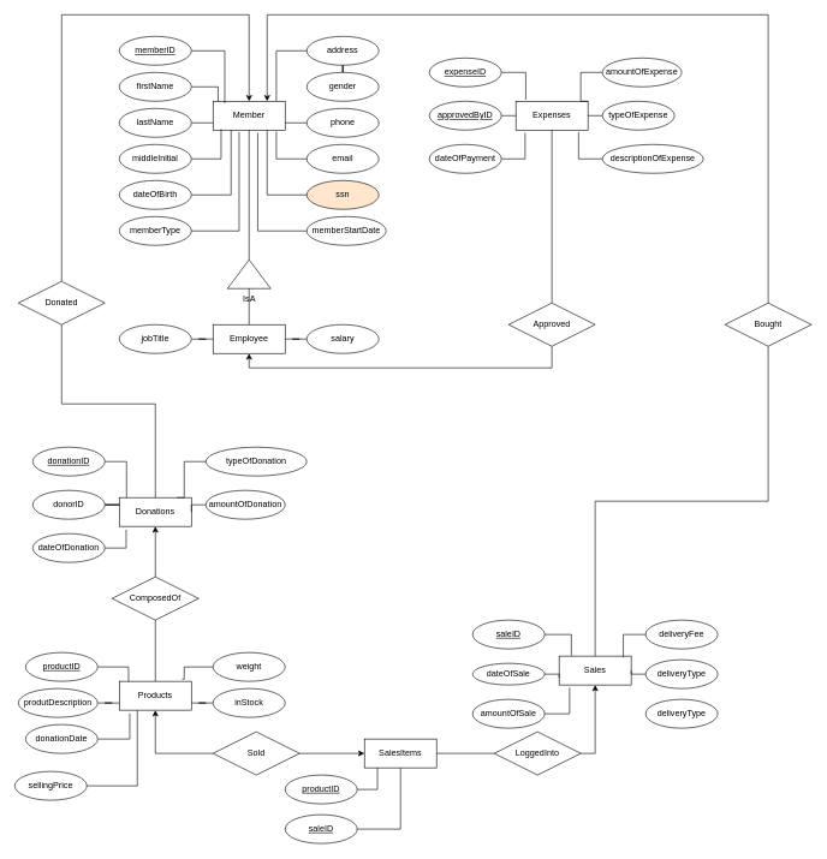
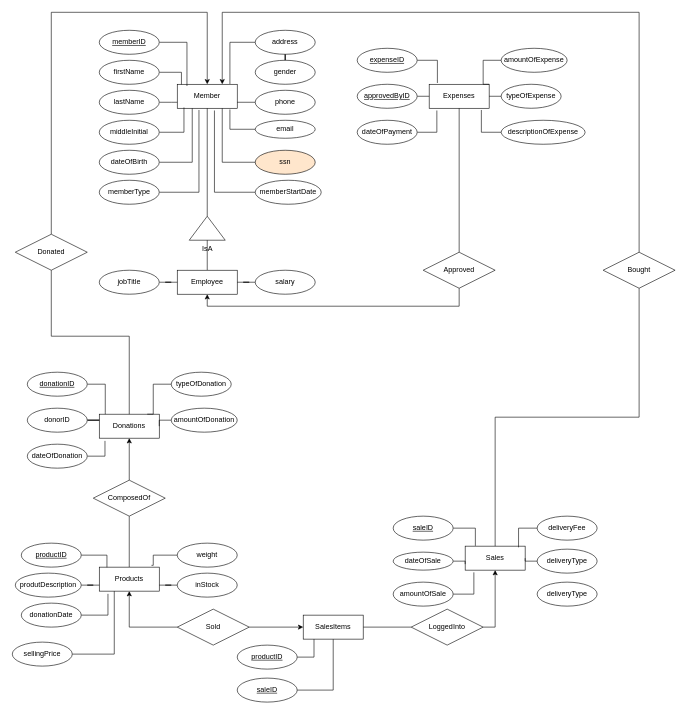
  <mxCell id="0" />
  <mxCell id="1" parent="0" />
  <mxCell id="2" style="edgeStyle=orthogonalEdgeStyle;rounded=0;orthogonalLoop=1;jettySize=auto;html=1;entryX=0.5;entryY=0;entryDx=0;entryDy=0;endArrow=none;endFill=0;startArrow=classic;startFill=1;" edge="1" parent="1" source="3" target="90"><mxGeometry relative="1" as="geometry"><Array as="points"><mxPoint x="345" y="20" /><mxPoint x="85" y="20" /></Array></mxGeometry></mxCell>
  <mxCell id="3" value="Member" style="whiteSpace=wrap;html=1;align=center;" vertex="1" parent="1"><mxGeometry x="295" y="140" width="100" height="40" as="geometry" /></mxCell>
  <mxCell id="4" style="edgeStyle=orthogonalEdgeStyle;rounded=0;orthogonalLoop=1;jettySize=auto;html=1;entryX=0.62;entryY=1.092;entryDx=0;entryDy=0;entryPerimeter=0;endArrow=none;endFill=0;" edge="1" parent="1" source="5" target="3"><mxGeometry relative="1" as="geometry" /></mxCell>
  <mxCell id="5" value="memberStartDate" style="ellipse;whiteSpace=wrap;html=1;align=center;" vertex="1" parent="1"><mxGeometry x="425" y="300" width="110" height="40" as="geometry" /></mxCell>
  <mxCell id="6" style="edgeStyle=orthogonalEdgeStyle;rounded=0;orthogonalLoop=1;jettySize=auto;html=1;entryX=0.75;entryY=1;entryDx=0;entryDy=0;endArrow=none;endFill=0;" edge="1" parent="1" source="7" target="3"><mxGeometry relative="1" as="geometry" /></mxCell>
  <mxCell id="7" value="ssn" style="ellipse;whiteSpace=wrap;html=1;align=center;fillColor=#ffe6cc;" vertex="1" parent="1"><mxGeometry x="425" y="250" width="100" height="40" as="geometry" /></mxCell>
  <mxCell id="8" style="edgeStyle=orthogonalEdgeStyle;rounded=0;orthogonalLoop=1;jettySize=auto;html=1;entryX=0.878;entryY=1.05;entryDx=0;entryDy=0;entryPerimeter=0;endArrow=none;endFill=0;" edge="1" parent="1" source="9" target="3"><mxGeometry relative="1" as="geometry" /></mxCell>
- <mxCell id="9" value="email" style="ellipse;whiteSpace=wrap;html=1;align=center;" vertex="1" parent="1"><mxGeometry x="425" y="200" width="100" height="40" as="geometry" /></mxCell>
+ <mxCell id="9" value="email" style="ellipse;whiteSpace=wrap;html=1;align=center;" vertex="1" parent="1"><mxGeometry x="425" y="200" width="100" height="30" as="geometry" /></mxCell>
  <mxCell id="10" style="edgeStyle=orthogonalEdgeStyle;rounded=0;orthogonalLoop=1;jettySize=auto;html=1;endArrow=none;endFill=0;" edge="1" parent="1" source="11"><mxGeometry relative="1" as="geometry"><mxPoint x="395" y="170" as="targetPoint" /><Array as="points"><mxPoint x="395" y="170" /></Array></mxGeometry></mxCell>
  <mxCell id="11" value="phone" style="ellipse;whiteSpace=wrap;html=1;align=center;" vertex="1" parent="1"><mxGeometry x="425" y="150" width="100" height="40" as="geometry" /></mxCell>
  <mxCell id="12" style="edgeStyle=orthogonalEdgeStyle;rounded=0;orthogonalLoop=1;jettySize=auto;html=1;endArrow=none;endFill=0;" edge="1" parent="1" source="13" target="15"><mxGeometry relative="1" as="geometry" /></mxCell>
  <mxCell id="13" value="gender" style="ellipse;whiteSpace=wrap;html=1;align=center;" vertex="1" parent="1"><mxGeometry x="425" y="100" width="100" height="40" as="geometry" /></mxCell>
  <mxCell id="14" style="edgeStyle=orthogonalEdgeStyle;rounded=0;orthogonalLoop=1;jettySize=auto;html=1;entryX=0.878;entryY=-0.012;entryDx=0;entryDy=0;entryPerimeter=0;endArrow=none;endFill=0;" edge="1" parent="1" source="15" target="3"><mxGeometry relative="1" as="geometry" /></mxCell>
  <mxCell id="15" value="address" style="ellipse;whiteSpace=wrap;html=1;align=center;" vertex="1" parent="1"><mxGeometry x="425" y="50" width="100" height="40" as="geometry" /></mxCell>
  <mxCell id="16" style="edgeStyle=orthogonalEdgeStyle;rounded=0;orthogonalLoop=1;jettySize=auto;html=1;entryX=0.25;entryY=1;entryDx=0;entryDy=0;endArrow=none;endFill=0;" edge="1" parent="1" source="17" target="3"><mxGeometry relative="1" as="geometry" /></mxCell>
  <mxCell id="17" value="dateOfBirth" style="ellipse;whiteSpace=wrap;html=1;align=center;" vertex="1" parent="1"><mxGeometry x="165" y="250" width="100" height="40" as="geometry" /></mxCell>
  <mxCell id="18" style="edgeStyle=orthogonalEdgeStyle;rounded=0;orthogonalLoop=1;jettySize=auto;html=1;entryX=0.112;entryY=0.967;entryDx=0;entryDy=0;entryPerimeter=0;endArrow=none;endFill=0;" edge="1" parent="1" source="19" target="3"><mxGeometry relative="1" as="geometry" /></mxCell>
  <mxCell id="19" value="middleInitial" style="ellipse;whiteSpace=wrap;html=1;align=center;" vertex="1" parent="1"><mxGeometry x="165" y="200" width="100" height="40" as="geometry" /></mxCell>
  <mxCell id="20" style="edgeStyle=orthogonalEdgeStyle;rounded=0;orthogonalLoop=1;jettySize=auto;html=1;endArrow=none;endFill=0;" edge="1" parent="1" source="21"><mxGeometry relative="1" as="geometry"><mxPoint x="295" y="170" as="targetPoint" /></mxGeometry></mxCell>
  <mxCell id="21" value="lastName" style="ellipse;whiteSpace=wrap;html=1;align=center;" vertex="1" parent="1"><mxGeometry x="165" y="150" width="100" height="40" as="geometry" /></mxCell>
  <mxCell id="22" style="edgeStyle=orthogonalEdgeStyle;rounded=0;orthogonalLoop=1;jettySize=auto;html=1;entryX=0.07;entryY=0.008;entryDx=0;entryDy=0;entryPerimeter=0;endArrow=none;endFill=0;" edge="1" parent="1" source="23" target="3"><mxGeometry relative="1" as="geometry" /></mxCell>
  <mxCell id="23" value="firstName" style="ellipse;whiteSpace=wrap;html=1;align=center;" vertex="1" parent="1"><mxGeometry x="165" y="100" width="100" height="40" as="geometry" /></mxCell>
  <mxCell id="24" style="edgeStyle=orthogonalEdgeStyle;rounded=0;orthogonalLoop=1;jettySize=auto;html=1;entryX=0.162;entryY=0.071;entryDx=0;entryDy=0;entryPerimeter=0;endArrow=none;endFill=0;" edge="1" parent="1" source="25" target="3"><mxGeometry relative="1" as="geometry" /></mxCell>
  <mxCell id="25" value="&lt;u&gt;memberID&lt;/u&gt;" style="ellipse;whiteSpace=wrap;html=1;align=center;" vertex="1" parent="1"><mxGeometry x="165" y="50" width="100" height="40" as="geometry" /></mxCell>
  <mxCell id="26" style="edgeStyle=orthogonalEdgeStyle;rounded=0;orthogonalLoop=1;jettySize=auto;html=1;entryX=0.362;entryY=1.071;entryDx=0;entryDy=0;entryPerimeter=0;endArrow=none;endFill=0;" edge="1" parent="1" source="27" target="3"><mxGeometry relative="1" as="geometry" /></mxCell>
  <mxCell id="27" value="memberType" style="ellipse;whiteSpace=wrap;html=1;align=center;" vertex="1" parent="1"><mxGeometry x="165" y="300" width="100" height="40" as="geometry" /></mxCell>
  <mxCell id="28" style="edgeStyle=orthogonalEdgeStyle;rounded=0;orthogonalLoop=1;jettySize=auto;html=1;entryX=0;entryY=0.5;entryDx=0;entryDy=0;endArrow=none;endFill=0;startArrow=classic;startFill=1;" edge="1" parent="1" source="30" target="88"><mxGeometry relative="1" as="geometry"><Array as="points"><mxPoint x="215" y="1045" /></Array></mxGeometry></mxCell>
  <mxCell id="29" style="edgeStyle=orthogonalEdgeStyle;rounded=0;orthogonalLoop=1;jettySize=auto;html=1;entryX=0.5;entryY=1;entryDx=0;entryDy=0;endArrow=none;endFill=0;" edge="1" parent="1" source="30" target="94"><mxGeometry relative="1" as="geometry" /></mxCell>
  <mxCell id="30" value="Products" style="whiteSpace=wrap;html=1;align=center;" vertex="1" parent="1"><mxGeometry x="165" y="945" width="100" height="40" as="geometry" /></mxCell>
  <mxCell id="31" style="edgeStyle=orthogonalEdgeStyle;rounded=0;orthogonalLoop=1;jettySize=auto;html=1;entryX=1;entryY=0.75;entryDx=0;entryDy=0;endArrow=none;endFill=0;" edge="1" parent="1" source="32" target="30"><mxGeometry relative="1" as="geometry" /></mxCell>
  <mxCell id="32" value="inStock" style="ellipse;whiteSpace=wrap;html=1;align=center;" vertex="1" parent="1"><mxGeometry x="295" y="955" width="100" height="40" as="geometry" /></mxCell>
  <mxCell id="33" style="edgeStyle=orthogonalEdgeStyle;rounded=0;orthogonalLoop=1;jettySize=auto;html=1;entryX=0.128;entryY=0.008;entryDx=0;entryDy=0;entryPerimeter=0;endArrow=none;endFill=0;" edge="1" parent="1" source="34" target="30"><mxGeometry relative="1" as="geometry" /></mxCell>
  <mxCell id="34" value="&lt;u&gt;productID&lt;/u&gt;" style="ellipse;whiteSpace=wrap;html=1;align=center;" vertex="1" parent="1"><mxGeometry x="35" y="905" width="100" height="40" as="geometry" /></mxCell>
  <mxCell id="35" style="edgeStyle=orthogonalEdgeStyle;rounded=0;orthogonalLoop=1;jettySize=auto;html=1;entryX=0.17;entryY=-0.012;entryDx=0;entryDy=0;entryPerimeter=0;endArrow=none;endFill=0;" edge="1" parent="1" source="36" target="45"><mxGeometry relative="1" as="geometry" /></mxCell>
  <mxCell id="36" value="&lt;u&gt;saleID&lt;/u&gt;" style="ellipse;whiteSpace=wrap;html=1;align=center;" vertex="1" parent="1"><mxGeometry x="655" y="860" width="100" height="40" as="geometry" /></mxCell>
  <mxCell id="37" style="edgeStyle=orthogonalEdgeStyle;rounded=0;orthogonalLoop=1;jettySize=auto;html=1;entryX=0.87;entryY=-0.075;entryDx=0;entryDy=0;entryPerimeter=0;endArrow=none;endFill=0;" edge="1" parent="1" source="38" target="30"><mxGeometry relative="1" as="geometry"><Array as="points"><mxPoint x="255" y="925" /><mxPoint x="255" y="942" /></Array></mxGeometry></mxCell>
  <mxCell id="38" value="weight" style="ellipse;whiteSpace=wrap;html=1;align=center;" vertex="1" parent="1"><mxGeometry x="295" y="905" width="100" height="40" as="geometry" /></mxCell>
  <mxCell id="39" style="edgeStyle=orthogonalEdgeStyle;rounded=0;orthogonalLoop=1;jettySize=auto;html=1;entryX=0.25;entryY=1;entryDx=0;entryDy=0;endArrow=none;endFill=0;" edge="1" parent="1" source="40" target="30"><mxGeometry relative="1" as="geometry" /></mxCell>
  <mxCell id="40" value="sellingPrice" style="ellipse;whiteSpace=wrap;html=1;align=center;" vertex="1" parent="1"><mxGeometry x="20" y="1070" width="100" height="40" as="geometry" /></mxCell>
  <mxCell id="41" style="edgeStyle=orthogonalEdgeStyle;rounded=0;orthogonalLoop=1;jettySize=auto;html=1;entryX=0.145;entryY=1.113;entryDx=0;entryDy=0;entryPerimeter=0;endArrow=none;endFill=0;" edge="1" parent="1" source="42" target="30"><mxGeometry relative="1" as="geometry" /></mxCell>
  <mxCell id="42" value="donationDate" style="ellipse;whiteSpace=wrap;html=1;align=center;" vertex="1" parent="1"><mxGeometry x="35" y="1005" width="100" height="40" as="geometry" /></mxCell>
  <mxCell id="43" style="edgeStyle=orthogonalEdgeStyle;rounded=0;orthogonalLoop=1;jettySize=auto;html=1;entryX=0;entryY=0.75;entryDx=0;entryDy=0;endArrow=none;endFill=0;" edge="1" parent="1" source="44" target="30"><mxGeometry relative="1" as="geometry" /></mxCell>
  <mxCell id="44" value="produtDescription" style="ellipse;whiteSpace=wrap;html=1;align=center;" vertex="1" parent="1"><mxGeometry x="25" y="955" width="110" height="40" as="geometry" /></mxCell>
  <mxCell id="45" value="Sales" style="whiteSpace=wrap;html=1;align=center;" vertex="1" parent="1"><mxGeometry x="775" y="910" width="100" height="40" as="geometry" /></mxCell>
  <mxCell id="46" style="edgeStyle=orthogonalEdgeStyle;rounded=0;orthogonalLoop=1;jettySize=auto;html=1;entryX=0;entryY=0.75;entryDx=0;entryDy=0;endArrow=none;endFill=0;" edge="1" parent="1" source="47" target="45"><mxGeometry relative="1" as="geometry" /></mxCell>
  <mxCell id="47" value="dateOfSale" style="ellipse;whiteSpace=wrap;html=1;align=center;" vertex="1" parent="1"><mxGeometry x="655" y="920" width="100" height="30" as="geometry" /></mxCell>
  <mxCell id="48" style="edgeStyle=orthogonalEdgeStyle;rounded=0;orthogonalLoop=1;jettySize=auto;html=1;entryX=0.145;entryY=1.092;entryDx=0;entryDy=0;entryPerimeter=0;endArrow=none;endFill=0;" edge="1" parent="1" source="49" target="45"><mxGeometry relative="1" as="geometry" /></mxCell>
  <mxCell id="49" value="amountOfSale" style="ellipse;whiteSpace=wrap;html=1;align=center;" vertex="1" parent="1"><mxGeometry x="655" y="970" width="100" height="40" as="geometry" /></mxCell>
  <mxCell id="50" style="edgeStyle=orthogonalEdgeStyle;rounded=0;orthogonalLoop=1;jettySize=auto;html=1;endArrow=none;endFill=0;" edge="1" parent="1" source="51" target="100"><mxGeometry relative="1" as="geometry" /></mxCell>
  <mxCell id="51" value="&lt;u&gt;saleID&lt;/u&gt;" style="ellipse;whiteSpace=wrap;html=1;align=center;" vertex="1" parent="1"><mxGeometry x="395" y="1130" width="100" height="40" as="geometry" /></mxCell>
  <mxCell id="52" style="edgeStyle=orthogonalEdgeStyle;rounded=0;orthogonalLoop=1;jettySize=auto;html=1;exitX=1;exitY=0.5;exitDx=0;exitDy=0;entryX=0.18;entryY=0.988;entryDx=0;entryDy=0;entryPerimeter=0;endArrow=none;endFill=0;" edge="1" parent="1" source="53" target="100"><mxGeometry relative="1" as="geometry" /></mxCell>
  <mxCell id="53" value="&lt;u&gt;productID&lt;/u&gt;" style="ellipse;whiteSpace=wrap;html=1;align=center;" vertex="1" parent="1"><mxGeometry x="395" y="1075" width="100" height="40" as="geometry" /></mxCell>
  <mxCell id="54" value="Donations" style="whiteSpace=wrap;html=1;align=center;" vertex="1" parent="1"><mxGeometry x="165" y="690" width="100" height="40" as="geometry" /></mxCell>
  <mxCell id="55" style="edgeStyle=orthogonalEdgeStyle;rounded=0;orthogonalLoop=1;jettySize=auto;html=1;entryX=0.095;entryY=1.113;entryDx=0;entryDy=0;entryPerimeter=0;endArrow=none;endFill=0;" edge="1" parent="1" source="56" target="54"><mxGeometry relative="1" as="geometry" /></mxCell>
  <mxCell id="56" value="dateOfDonation" style="ellipse;whiteSpace=wrap;html=1;align=center;" vertex="1" parent="1"><mxGeometry x="45" y="740" width="100" height="40" as="geometry" /></mxCell>
  <mxCell id="57" style="edgeStyle=orthogonalEdgeStyle;rounded=0;orthogonalLoop=1;jettySize=auto;html=1;entryX=0;entryY=0.25;entryDx=0;entryDy=0;endArrow=none;endFill=0;" edge="1" parent="1" source="58" target="54"><mxGeometry relative="1" as="geometry" /></mxCell>
  <mxCell id="58" value="donorID" style="ellipse;whiteSpace=wrap;html=1;align=center;" vertex="1" parent="1"><mxGeometry x="45" y="680" width="100" height="40" as="geometry" /></mxCell>
  <mxCell id="59" style="edgeStyle=orthogonalEdgeStyle;rounded=0;orthogonalLoop=1;jettySize=auto;html=1;endArrow=none;endFill=0;" edge="1" parent="1" source="60"><mxGeometry relative="1" as="geometry"><mxPoint x="175" y="690" as="targetPoint" /><Array as="points"><mxPoint x="175" y="640" /><mxPoint x="175" y="687" /></Array></mxGeometry></mxCell>
  <mxCell id="60" value="&lt;u&gt;donationID&lt;/u&gt;" style="ellipse;whiteSpace=wrap;html=1;align=center;" vertex="1" parent="1"><mxGeometry x="45" y="620" width="100" height="40" as="geometry" /></mxCell>
  <mxCell id="61" style="edgeStyle=orthogonalEdgeStyle;rounded=0;orthogonalLoop=1;jettySize=auto;html=1;entryX=1;entryY=0.5;entryDx=0;entryDy=0;endArrow=none;endFill=0;" edge="1" parent="1" source="62" target="54"><mxGeometry relative="1" as="geometry" /></mxCell>
  <mxCell id="62" value="amountOfDonation" style="ellipse;whiteSpace=wrap;html=1;align=center;" vertex="1" parent="1"><mxGeometry x="285" y="680" width="110" height="40" as="geometry" /></mxCell>
  <mxCell id="63" style="edgeStyle=orthogonalEdgeStyle;rounded=0;orthogonalLoop=1;jettySize=auto;html=1;endArrow=none;endFill=0;" edge="1" parent="1" source="64"><mxGeometry relative="1" as="geometry"><mxPoint x="245" y="690" as="targetPoint" /><Array as="points"><mxPoint x="255" y="640" /><mxPoint x="255" y="690" /></Array></mxGeometry></mxCell>
- <mxCell id="64" value="typeOfDonation" style="ellipse;whiteSpace=wrap;html=1;align=center;" vertex="1" parent="1"><mxGeometry x="285" y="620" width="140" height="40" as="geometry" /></mxCell>
+ <mxCell id="64" value="typeOfDonation" style="ellipse;whiteSpace=wrap;html=1;align=center;" vertex="1" parent="1"><mxGeometry x="285" y="620" width="100" height="40" as="geometry" /></mxCell>
  <mxCell id="65" value="Expenses" style="whiteSpace=wrap;html=1;align=center;" vertex="1" parent="1"><mxGeometry x="715" y="140" width="100" height="40" as="geometry" /></mxCell>
  <mxCell id="66" style="edgeStyle=orthogonalEdgeStyle;rounded=0;orthogonalLoop=1;jettySize=auto;html=1;entryX=0.128;entryY=1.092;entryDx=0;entryDy=0;entryPerimeter=0;endArrow=none;endFill=0;" edge="1" parent="1" source="67" target="65"><mxGeometry relative="1" as="geometry" /></mxCell>
  <mxCell id="67" value="dateOfPayment" style="ellipse;whiteSpace=wrap;html=1;align=center;" vertex="1" parent="1"><mxGeometry x="595" y="200" width="100" height="40" as="geometry" /></mxCell>
  <mxCell id="68" style="edgeStyle=orthogonalEdgeStyle;rounded=0;orthogonalLoop=1;jettySize=auto;html=1;entryX=0;entryY=0.25;entryDx=0;entryDy=0;endArrow=none;endFill=0;" edge="1" parent="1" source="69"><mxGeometry relative="1" as="geometry"><mxPoint x="715" y="160" as="targetPoint" /></mxGeometry></mxCell>
  <mxCell id="69" value="&lt;u&gt;approvedByID&lt;/u&gt;" style="ellipse;whiteSpace=wrap;html=1;align=center;" vertex="1" parent="1"><mxGeometry x="595" y="140" width="100" height="40" as="geometry" /></mxCell>
  <mxCell id="70" style="edgeStyle=orthogonalEdgeStyle;rounded=0;orthogonalLoop=1;jettySize=auto;html=1;entryX=0.137;entryY=-0.054;entryDx=0;entryDy=0;entryPerimeter=0;endArrow=none;endFill=0;" edge="1" parent="1" source="71" target="65"><mxGeometry relative="1" as="geometry" /></mxCell>
  <mxCell id="71" value="&lt;u&gt;expenseID&lt;/u&gt;" style="ellipse;whiteSpace=wrap;html=1;align=center;" vertex="1" parent="1"><mxGeometry x="595" y="80" width="100" height="40" as="geometry" /></mxCell>
  <mxCell id="72" style="edgeStyle=orthogonalEdgeStyle;rounded=0;orthogonalLoop=1;jettySize=auto;html=1;entryX=1;entryY=0;entryDx=0;entryDy=0;endArrow=none;endFill=0;" edge="1" parent="1" source="73" target="65"><mxGeometry relative="1" as="geometry"><Array as="points"><mxPoint x="805" y="100" /><mxPoint x="805" y="140" /></Array></mxGeometry></mxCell>
  <mxCell id="73" value="amountOfExpense" style="ellipse;whiteSpace=wrap;html=1;align=center;" vertex="1" parent="1"><mxGeometry x="835" y="80" width="110" height="40" as="geometry" /></mxCell>
  <mxCell id="74" style="edgeStyle=orthogonalEdgeStyle;rounded=0;orthogonalLoop=1;jettySize=auto;html=1;exitX=0;exitY=0.5;exitDx=0;exitDy=0;entryX=1;entryY=0.5;entryDx=0;entryDy=0;endArrow=none;endFill=0;" edge="1" parent="1" source="75" target="65"><mxGeometry relative="1" as="geometry" /></mxCell>
  <mxCell id="75" value="typeOfExpense" style="ellipse;whiteSpace=wrap;html=1;align=center;" vertex="1" parent="1"><mxGeometry x="835" y="140" width="100" height="40" as="geometry" /></mxCell>
  <mxCell id="76" style="edgeStyle=orthogonalEdgeStyle;rounded=0;orthogonalLoop=1;jettySize=auto;html=1;entryX=0.87;entryY=1.071;entryDx=0;entryDy=0;entryPerimeter=0;endArrow=none;endFill=0;" edge="1" parent="1" source="77" target="65"><mxGeometry relative="1" as="geometry" /></mxCell>
  <mxCell id="77" value="descriptionOfExpense" style="ellipse;whiteSpace=wrap;html=1;align=center;" vertex="1" parent="1"><mxGeometry x="835" y="200" width="140" height="40" as="geometry" /></mxCell>
  <mxCell id="78" style="edgeStyle=orthogonalEdgeStyle;rounded=0;orthogonalLoop=1;jettySize=auto;html=1;endArrow=none;endFill=0;" edge="1" parent="1" source="79" target="3"><mxGeometry relative="1" as="geometry" /></mxCell>
  <mxCell id="79" value="IsA" style="verticalLabelPosition=bottom;verticalAlign=top;html=1;shape=mxgraph.basic.acute_triangle;dx=0.5;" vertex="1" parent="1"><mxGeometry x="315" y="360" width="60" height="40" as="geometry" /></mxCell>
  <mxCell id="80" style="edgeStyle=orthogonalEdgeStyle;rounded=0;orthogonalLoop=1;jettySize=auto;html=1;endArrow=none;endFill=0;" edge="1" parent="1" source="82" target="79"><mxGeometry relative="1" as="geometry" /></mxCell>
  <mxCell id="81" style="edgeStyle=orthogonalEdgeStyle;rounded=0;orthogonalLoop=1;jettySize=auto;html=1;entryX=0.5;entryY=1;entryDx=0;entryDy=0;endArrow=none;endFill=0;startArrow=classic;startFill=1;" edge="1" parent="1" source="82" target="92"><mxGeometry relative="1" as="geometry"><Array as="points"><mxPoint x="345" y="510" /><mxPoint x="765" y="510" /></Array></mxGeometry></mxCell>
  <mxCell id="82" value="Employee" style="whiteSpace=wrap;html=1;align=center;" vertex="1" parent="1"><mxGeometry x="295" y="450" width="100" height="40" as="geometry" /></mxCell>
  <mxCell id="83" style="edgeStyle=orthogonalEdgeStyle;rounded=0;orthogonalLoop=1;jettySize=auto;html=1;endArrow=none;endFill=0;" edge="1" parent="1" source="84" target="82"><mxGeometry relative="1" as="geometry" /></mxCell>
  <mxCell id="84" value="jobTitle" style="ellipse;whiteSpace=wrap;html=1;align=center;" vertex="1" parent="1"><mxGeometry x="165" y="450" width="100" height="40" as="geometry" /></mxCell>
  <mxCell id="85" style="edgeStyle=orthogonalEdgeStyle;rounded=0;orthogonalLoop=1;jettySize=auto;html=1;entryX=1;entryY=0.5;entryDx=0;entryDy=0;endArrow=none;endFill=0;" edge="1" parent="1" source="86" target="82"><mxGeometry relative="1" as="geometry" /></mxCell>
  <mxCell id="86" value="salary" style="ellipse;whiteSpace=wrap;html=1;align=center;" vertex="1" parent="1"><mxGeometry x="425" y="450" width="100" height="40" as="geometry" /></mxCell>
  <mxCell id="87" style="edgeStyle=orthogonalEdgeStyle;rounded=0;orthogonalLoop=1;jettySize=auto;html=1;exitX=1;exitY=0.5;exitDx=0;exitDy=0;entryX=0;entryY=0.5;entryDx=0;entryDy=0;endArrow=classic;endFill=1;" edge="1" parent="1" source="88" target="100"><mxGeometry relative="1" as="geometry" /></mxCell>
  <mxCell id="88" value="Sold" style="shape=rhombus;perimeter=rhombusPerimeter;whiteSpace=wrap;html=1;align=center;" vertex="1" parent="1"><mxGeometry x="295" y="1015" width="120" height="60" as="geometry" /></mxCell>
  <mxCell id="89" style="edgeStyle=orthogonalEdgeStyle;rounded=0;orthogonalLoop=1;jettySize=auto;html=1;entryX=0.5;entryY=0;entryDx=0;entryDy=0;endArrow=none;endFill=0;" edge="1" parent="1" source="90" target="54"><mxGeometry relative="1" as="geometry"><Array as="points"><mxPoint x="85" y="560" /><mxPoint x="215" y="560" /></Array></mxGeometry></mxCell>
  <mxCell id="90" value="Donated" style="shape=rhombus;perimeter=rhombusPerimeter;whiteSpace=wrap;html=1;align=center;" vertex="1" parent="1"><mxGeometry x="25" y="390" width="120" height="60" as="geometry" /></mxCell>
  <mxCell id="91" style="edgeStyle=orthogonalEdgeStyle;rounded=0;orthogonalLoop=1;jettySize=auto;html=1;entryX=0.5;entryY=1;entryDx=0;entryDy=0;endArrow=none;endFill=0;" edge="1" parent="1" source="92" target="65"><mxGeometry relative="1" as="geometry" /></mxCell>
  <mxCell id="92" value="Approved" style="shape=rhombus;perimeter=rhombusPerimeter;whiteSpace=wrap;html=1;align=center;" vertex="1" parent="1"><mxGeometry x="705" y="420" width="120" height="60" as="geometry" /></mxCell>
  <mxCell id="93" style="edgeStyle=orthogonalEdgeStyle;rounded=0;orthogonalLoop=1;jettySize=auto;html=1;entryX=0.5;entryY=1;entryDx=0;entryDy=0;" edge="1" parent="1" source="94" target="54"><mxGeometry relative="1" as="geometry" /></mxCell>
  <mxCell id="94" value="ComposedOf" style="shape=rhombus;perimeter=rhombusPerimeter;whiteSpace=wrap;html=1;align=center;" vertex="1" parent="1"><mxGeometry x="155" y="800" width="120" height="60" as="geometry" /></mxCell>
  <mxCell id="95" style="edgeStyle=orthogonalEdgeStyle;rounded=0;orthogonalLoop=1;jettySize=auto;html=1;entryX=0.89;entryY=0.05;entryDx=0;entryDy=0;entryPerimeter=0;endArrow=none;endFill=0;" edge="1" parent="1" source="96" target="45"><mxGeometry relative="1" as="geometry" /></mxCell>
  <mxCell id="96" value="deliveryFee" style="ellipse;whiteSpace=wrap;html=1;align=center;" vertex="1" parent="1"><mxGeometry x="895" y="860" width="100" height="40" as="geometry" /></mxCell>
  <mxCell id="97" style="edgeStyle=orthogonalEdgeStyle;rounded=0;orthogonalLoop=1;jettySize=auto;html=1;exitX=0;exitY=0.5;exitDx=0;exitDy=0;entryX=1;entryY=0.5;entryDx=0;entryDy=0;endArrow=none;endFill=0;" edge="1" parent="1" source="98" target="45"><mxGeometry relative="1" as="geometry" /></mxCell>
  <mxCell id="98" value="deliveryType" style="ellipse;whiteSpace=wrap;html=1;align=center;" vertex="1" parent="1"><mxGeometry x="895" y="915" width="100" height="40" as="geometry" /></mxCell>
  <mxCell id="99" style="edgeStyle=orthogonalEdgeStyle;rounded=0;orthogonalLoop=1;jettySize=auto;html=1;entryX=0;entryY=0.5;entryDx=0;entryDy=0;endArrow=none;endFill=0;" edge="1" parent="1" source="100" target="102"><mxGeometry relative="1" as="geometry" /></mxCell>
  <mxCell id="100" value="SalesItems" style="whiteSpace=wrap;html=1;align=center;" vertex="1" parent="1"><mxGeometry x="505" y="1025" width="100" height="40" as="geometry" /></mxCell>
  <mxCell id="101" style="edgeStyle=orthogonalEdgeStyle;rounded=0;orthogonalLoop=1;jettySize=auto;html=1;exitX=1;exitY=0.5;exitDx=0;exitDy=0;entryX=0.5;entryY=1;entryDx=0;entryDy=0;endArrow=classic;endFill=1;" edge="1" parent="1" source="102" target="45"><mxGeometry relative="1" as="geometry" /></mxCell>
  <mxCell id="102" value="LoggedInto" style="shape=rhombus;perimeter=rhombusPerimeter;whiteSpace=wrap;html=1;align=center;" vertex="1" parent="1"><mxGeometry x="685" y="1015" width="120" height="60" as="geometry" /></mxCell>
  <mxCell id="103" style="edgeStyle=orthogonalEdgeStyle;rounded=0;orthogonalLoop=1;jettySize=auto;html=1;entryX=0.75;entryY=0;entryDx=0;entryDy=0;" edge="1" parent="1" source="105" target="3"><mxGeometry relative="1" as="geometry"><Array as="points"><mxPoint x="1065" y="20" /><mxPoint x="370" y="20" /></Array></mxGeometry></mxCell>
  <mxCell id="104" style="edgeStyle=orthogonalEdgeStyle;rounded=0;orthogonalLoop=1;jettySize=auto;html=1;exitX=0.5;exitY=1;exitDx=0;exitDy=0;entryX=0.5;entryY=0;entryDx=0;entryDy=0;endArrow=none;endFill=0;" edge="1" parent="1" source="105" target="45"><mxGeometry relative="1" as="geometry" /></mxCell>
  <mxCell id="105" value="Bought" style="shape=rhombus;perimeter=rhombusPerimeter;whiteSpace=wrap;html=1;align=center;" vertex="1" parent="1"><mxGeometry x="1005" y="420" width="120" height="60" as="geometry" /></mxCell>
  <mxCell id="106" value="deliveryType" style="ellipse;whiteSpace=wrap;html=1;align=center;" vertex="1" parent="1"><mxGeometry x="895" y="970" width="100" height="40" as="geometry" /></mxCell>
